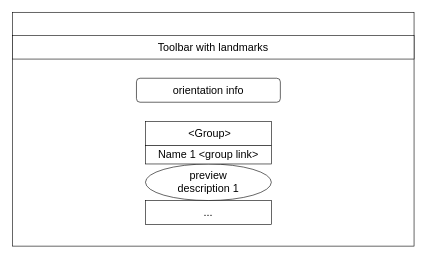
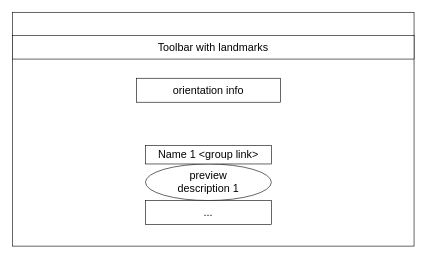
  <mxCell id="0" />
  <mxCell id="1" parent="0" />
  <mxCell id="2" value="" style="rounded=0;whiteSpace=wrap;html=1;" parent="1" vertex="1"><mxGeometry x="20" y="20" width="670" height="390" as="geometry" /></mxCell>
  <mxCell id="3" value="Toolbar with landmarks" style="rounded=0;whiteSpace=wrap;html=1;fontSize=18;" parent="1" vertex="1"><mxGeometry x="20" y="59" width="670" height="39" as="geometry" /></mxCell>
- <mxCell id="4" value="orientation info" style="whiteSpace=wrap;html=1;fontSize=18;rounded=1;" parent="1" vertex="1"><mxGeometry x="227" y="130" width="240" height="40" as="geometry" /></mxCell>
+ <mxCell id="4" value="orientation info" style="rounded=0;whiteSpace=wrap;html=1;fontSize=18;" parent="1" vertex="1"><mxGeometry x="227" y="130" width="240" height="40" as="geometry" /></mxCell>
  <mxCell id="5" value="preview&lt;br&gt;description 1" style="ellipse;whiteSpace=wrap;html=1;fontSize=18;" parent="1" vertex="1"><mxGeometry x="242" y="273" width="210" height="61" as="geometry" /></mxCell>
- <mxCell id="6" value="&amp;nbsp;&amp;lt;Group&amp;gt;" style="rounded=0;whiteSpace=wrap;html=1;fontSize=18;" parent="1" vertex="1"><mxGeometry x="242" y="202" width="210" height="40" as="geometry" /></mxCell>
  <mxCell id="7" value="..." style="rounded=0;whiteSpace=wrap;html=1;fontSize=18;" parent="1" vertex="1"><mxGeometry x="242" y="334" width="210" height="40" as="geometry" /></mxCell>
  <mxCell id="8" value="Name 1 &amp;lt;group link&amp;gt;" style="rounded=0;whiteSpace=wrap;html=1;fontSize=18;" parent="1" vertex="1"><mxGeometry x="242" y="242" width="210" height="31" as="geometry" /></mxCell>
